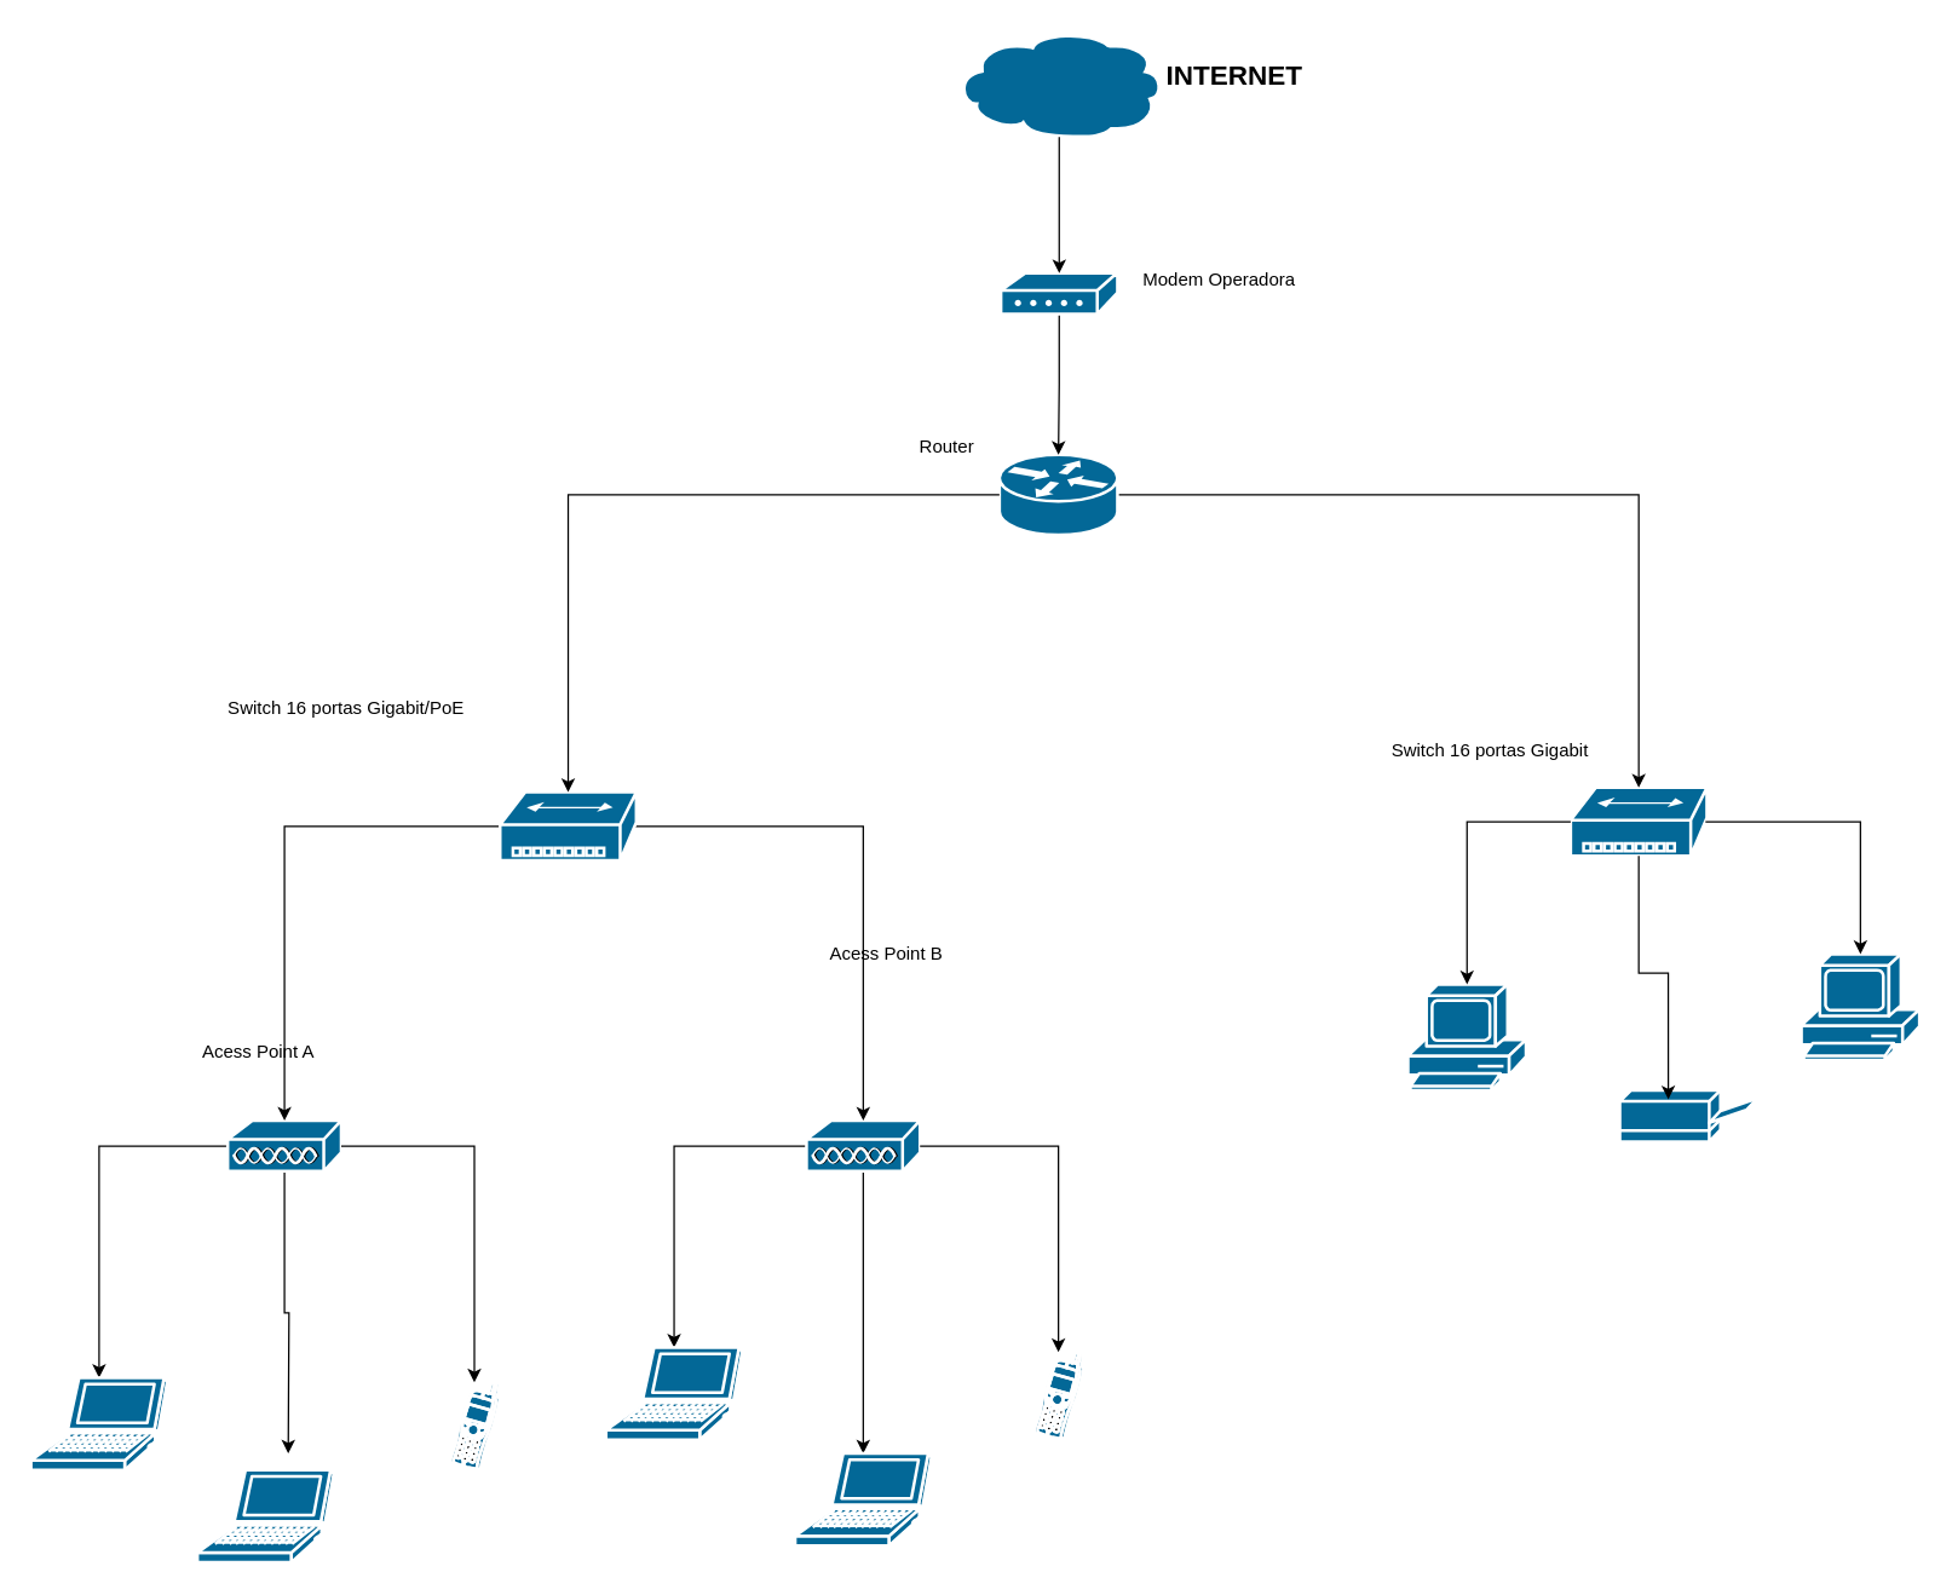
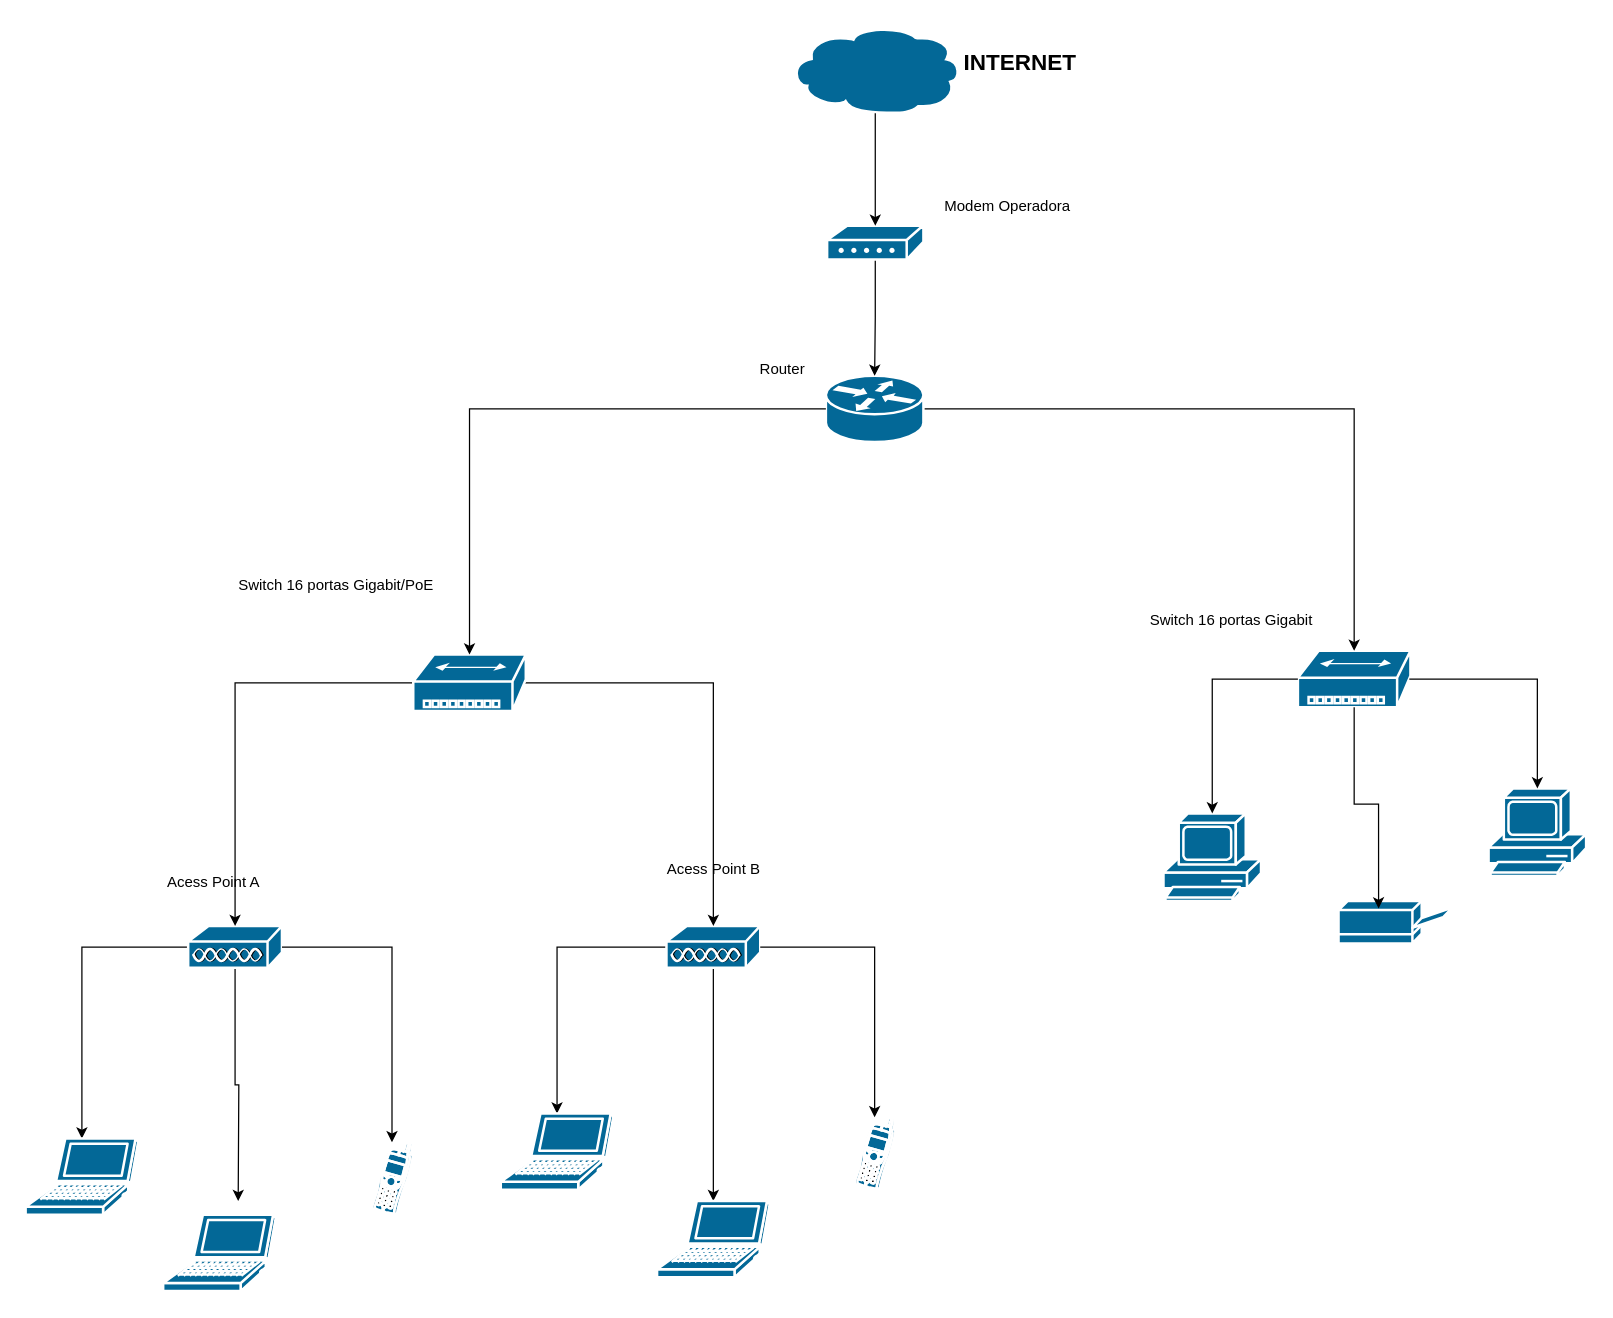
  <mxCell id="0" />
  <mxCell id="1" parent="0" />
  <mxCell id="2" style="edgeStyle=orthogonalEdgeStyle;rounded=0;orthogonalLoop=1;jettySize=auto;html=1;exitX=0;exitY=0.5;exitDx=0;exitDy=0;exitPerimeter=0;" edge="1" parent="1" source="4" target="24"><mxGeometry relative="1" as="geometry" /></mxCell>
  <mxCell id="3" style="edgeStyle=orthogonalEdgeStyle;rounded=0;orthogonalLoop=1;jettySize=auto;html=1;exitX=0.5;exitY=0.985;exitDx=0;exitDy=0;exitPerimeter=0;" edge="1" parent="1" source="4"><mxGeometry relative="1" as="geometry"><mxPoint x="190" y="960" as="targetPoint" /></mxGeometry></mxCell>
  <mxCell id="4" value="" style="shape=mxgraph.cisco.misc.access_point;sketch=0;html=1;pointerEvents=1;dashed=0;fillColor=#036897;strokeColor=#ffffff;strokeWidth=2;verticalLabelPosition=bottom;verticalAlign=top;align=center;outlineConnect=0;" vertex="1" parent="1"><mxGeometry x="150" y="740" width="75" height="34" as="geometry" /></mxCell>
  <mxCell id="5" style="edgeStyle=orthogonalEdgeStyle;rounded=0;orthogonalLoop=1;jettySize=auto;html=1;exitX=0;exitY=0.5;exitDx=0;exitDy=0;exitPerimeter=0;" edge="1" parent="1" source="7" target="30"><mxGeometry relative="1" as="geometry" /></mxCell>
  <mxCell id="6" style="edgeStyle=orthogonalEdgeStyle;rounded=0;orthogonalLoop=1;jettySize=auto;html=1;exitX=0.5;exitY=0.985;exitDx=0;exitDy=0;exitPerimeter=0;" edge="1" parent="1" source="7" target="29"><mxGeometry relative="1" as="geometry" /></mxCell>
  <mxCell id="7" value="" style="shape=mxgraph.cisco.misc.access_point;sketch=0;html=1;pointerEvents=1;dashed=0;fillColor=#036897;strokeColor=#ffffff;strokeWidth=2;verticalLabelPosition=bottom;verticalAlign=top;align=center;outlineConnect=0;" vertex="1" parent="1"><mxGeometry x="532.5" y="740" width="75" height="34" as="geometry" /></mxCell>
  <mxCell id="8" style="edgeStyle=orthogonalEdgeStyle;rounded=0;orthogonalLoop=1;jettySize=auto;html=1;exitX=0;exitY=0.5;exitDx=0;exitDy=0;exitPerimeter=0;" edge="1" parent="1" source="10" target="4"><mxGeometry relative="1" as="geometry" /></mxCell>
  <mxCell id="9" style="edgeStyle=orthogonalEdgeStyle;rounded=0;orthogonalLoop=1;jettySize=auto;html=1;exitX=0.99;exitY=0.5;exitDx=0;exitDy=0;exitPerimeter=0;" edge="1" parent="1" source="10" target="7"><mxGeometry relative="1" as="geometry" /></mxCell>
  <mxCell id="10" value="" style="shape=mxgraph.cisco.hubs_and_gateways.small_hub;sketch=0;html=1;pointerEvents=1;dashed=0;fillColor=#036897;strokeColor=#ffffff;strokeWidth=2;verticalLabelPosition=bottom;verticalAlign=top;align=center;outlineConnect=0;" vertex="1" parent="1"><mxGeometry x="330" y="523" width="90" height="45" as="geometry" /></mxCell>
  <mxCell id="11" value="" style="shape=mxgraph.cisco.hubs_and_gateways.small_hub;sketch=0;html=1;pointerEvents=1;dashed=0;fillColor=#036897;strokeColor=#ffffff;strokeWidth=2;verticalLabelPosition=bottom;verticalAlign=top;align=center;outlineConnect=0;" vertex="1" parent="1"><mxGeometry x="1037.5" y="520" width="90" height="45" as="geometry" /></mxCell>
  <mxCell id="12" style="edgeStyle=orthogonalEdgeStyle;rounded=0;orthogonalLoop=1;jettySize=auto;html=1;exitX=1;exitY=0.5;exitDx=0;exitDy=0;exitPerimeter=0;" edge="1" parent="1" source="13" target="11"><mxGeometry relative="1" as="geometry"><mxPoint x="1090" y="420" as="targetPoint" /></mxGeometry></mxCell>
  <mxCell id="13" value="" style="shape=mxgraph.cisco.routers.router;sketch=0;html=1;pointerEvents=1;dashed=0;fillColor=#036897;strokeColor=#ffffff;strokeWidth=2;verticalLabelPosition=bottom;verticalAlign=top;align=center;outlineConnect=0;" vertex="1" parent="1"><mxGeometry x="660" y="300" width="78" height="53" as="geometry" /></mxCell>
  <mxCell id="14" style="edgeStyle=orthogonalEdgeStyle;rounded=0;orthogonalLoop=1;jettySize=auto;html=1;exitX=0;exitY=0.5;exitDx=0;exitDy=0;exitPerimeter=0;entryX=0.5;entryY=0;entryDx=0;entryDy=0;entryPerimeter=0;" edge="1" parent="1" source="13" target="10"><mxGeometry relative="1" as="geometry" /></mxCell>
  <mxCell id="15" style="edgeStyle=orthogonalEdgeStyle;rounded=0;orthogonalLoop=1;jettySize=auto;html=1;" edge="1" parent="1" source="16" target="13"><mxGeometry relative="1" as="geometry" /></mxCell>
  <mxCell id="16" value="" style="shape=mxgraph.cisco.modems_and_phones.modem;sketch=0;html=1;pointerEvents=1;dashed=0;fillColor=#036897;strokeColor=#ffffff;strokeWidth=2;verticalLabelPosition=bottom;verticalAlign=top;align=center;outlineConnect=0;" vertex="1" parent="1"><mxGeometry x="661" y="180" width="77" height="27" as="geometry" /></mxCell>
  <mxCell id="17" value="&lt;h2&gt;INTERNET&lt;/h2&gt;" style="text;html=1;align=center;verticalAlign=middle;resizable=0;points=[];autosize=1;strokeColor=none;fillColor=none;" vertex="1" parent="1"><mxGeometry x="760" y="20" width="110" height="60" as="geometry" /></mxCell>
- <mxCell id="18" value="Modem Operadora" style="text;html=1;align=center;verticalAlign=middle;resizable=0;points=[];autosize=1;strokeColor=none;fillColor=none;" vertex="1" parent="1"><mxGeometry x="744.5" y="170" width="120" height="30" as="geometry" /></mxCell>
+ <mxCell id="18" value="Modem Operadora" style="text;html=1;align=center;verticalAlign=middle;resizable=0;points=[];autosize=1;strokeColor=none;fillColor=none;" vertex="1" parent="1"><mxGeometry x="744.5" y="150" width="120" height="30" as="geometry" /></mxCell>
  <mxCell id="19" value="Router" style="text;html=1;align=center;verticalAlign=middle;resizable=0;points=[];autosize=1;strokeColor=none;fillColor=none;" vertex="1" parent="1"><mxGeometry x="595" y="280" width="60" height="30" as="geometry" /></mxCell>
  <mxCell id="20" value="Switch 16 portas Gigabit&lt;div&gt;&lt;br&gt;&lt;/div&gt;" style="text;html=1;align=center;verticalAlign=middle;resizable=0;points=[];autosize=1;strokeColor=none;fillColor=none;" vertex="1" parent="1"><mxGeometry x="909" y="483" width="150" height="40" as="geometry" /></mxCell>
- <mxCell id="21" value="Switch 16 portas Gigabit/PoE" style="text;html=1;align=center;verticalAlign=middle;resizable=0;points=[];autosize=1;strokeColor=none;fillColor=none;" vertex="1" parent="1"><mxGeometry x="137.5" y="453" width="180" height="30" as="geometry" /></mxCell>
- <mxCell id="22" value="Acess Point A" style="text;html=1;align=center;verticalAlign=middle;resizable=0;points=[];autosize=1;strokeColor=none;fillColor=none;" vertex="1" parent="1"><mxGeometry x="120" y="680" width="100" height="30" as="geometry" /></mxCell>
- <mxCell id="23" value="Acess Point B" style="text;html=1;align=center;verticalAlign=middle;resizable=0;points=[];autosize=1;strokeColor=none;fillColor=none;" vertex="1" parent="1"><mxGeometry x="535" y="615" width="100" height="30" as="geometry" /></mxCell>
+ <mxCell id="21" value="Switch 16 portas Gigabit/PoE" style="text;html=1;align=center;verticalAlign=middle;resizable=0;points=[];autosize=1;strokeColor=none;fillColor=none;" vertex="1" parent="1"><mxGeometry x="177.5" y="453" width="180" height="30" as="geometry" /></mxCell>
+ <mxCell id="22" value="Acess Point A" style="text;html=1;align=center;verticalAlign=middle;resizable=0;points=[];autosize=1;strokeColor=none;fillColor=none;" vertex="1" parent="1"><mxGeometry x="120" y="690" width="100" height="30" as="geometry" /></mxCell>
+ <mxCell id="23" value="Acess Point B" style="text;html=1;align=center;verticalAlign=middle;resizable=0;points=[];autosize=1;strokeColor=none;fillColor=none;" vertex="1" parent="1"><mxGeometry x="520" y="680" width="100" height="30" as="geometry" /></mxCell>
  <mxCell id="24" value="" style="shape=mxgraph.cisco.computers_and_peripherals.laptop;sketch=0;html=1;pointerEvents=1;dashed=0;fillColor=#036897;strokeColor=#ffffff;strokeWidth=2;verticalLabelPosition=bottom;verticalAlign=top;align=center;outlineConnect=0;" vertex="1" parent="1"><mxGeometry x="20" y="910" width="90" height="61" as="geometry" /></mxCell>
  <mxCell id="25" value="" style="shape=mxgraph.cisco.computers_and_peripherals.laptop;sketch=0;html=1;pointerEvents=1;dashed=0;fillColor=#036897;strokeColor=#ffffff;strokeWidth=2;verticalLabelPosition=bottom;verticalAlign=top;align=center;outlineConnect=0;" vertex="1" parent="1"><mxGeometry x="130" y="971" width="90" height="61" as="geometry" /></mxCell>
  <mxCell id="26" value="" style="shape=mxgraph.cisco.modems_and_phones.cell_phone;sketch=0;html=1;pointerEvents=1;dashed=0;fillColor=#036897;strokeColor=#ffffff;strokeWidth=2;verticalLabelPosition=bottom;verticalAlign=top;align=center;outlineConnect=0;" vertex="1" parent="1"><mxGeometry x="296" y="913" width="34" height="58" as="geometry" /></mxCell>
  <mxCell id="27" style="edgeStyle=orthogonalEdgeStyle;rounded=0;orthogonalLoop=1;jettySize=auto;html=1;exitX=1;exitY=0.5;exitDx=0;exitDy=0;exitPerimeter=0;entryX=0.5;entryY=0;entryDx=0;entryDy=0;entryPerimeter=0;" edge="1" parent="1" source="4" target="26"><mxGeometry relative="1" as="geometry" /></mxCell>
  <mxCell id="28" value="" style="shape=mxgraph.cisco.modems_and_phones.cell_phone;sketch=0;html=1;pointerEvents=1;dashed=0;fillColor=#036897;strokeColor=#ffffff;strokeWidth=2;verticalLabelPosition=bottom;verticalAlign=top;align=center;outlineConnect=0;" vertex="1" parent="1"><mxGeometry x="682" y="893" width="34" height="58" as="geometry" /></mxCell>
  <mxCell id="29" value="" style="shape=mxgraph.cisco.computers_and_peripherals.laptop;sketch=0;html=1;pointerEvents=1;dashed=0;fillColor=#036897;strokeColor=#ffffff;strokeWidth=2;verticalLabelPosition=bottom;verticalAlign=top;align=center;outlineConnect=0;" vertex="1" parent="1"><mxGeometry x="525" y="960" width="90" height="61" as="geometry" /></mxCell>
  <mxCell id="30" value="" style="shape=mxgraph.cisco.computers_and_peripherals.laptop;sketch=0;html=1;pointerEvents=1;dashed=0;fillColor=#036897;strokeColor=#ffffff;strokeWidth=2;verticalLabelPosition=bottom;verticalAlign=top;align=center;outlineConnect=0;" vertex="1" parent="1"><mxGeometry x="400" y="890" width="90" height="61" as="geometry" /></mxCell>
  <mxCell id="31" style="edgeStyle=orthogonalEdgeStyle;rounded=0;orthogonalLoop=1;jettySize=auto;html=1;exitX=1;exitY=0.5;exitDx=0;exitDy=0;exitPerimeter=0;entryX=0.5;entryY=0;entryDx=0;entryDy=0;entryPerimeter=0;" edge="1" parent="1" source="7" target="28"><mxGeometry relative="1" as="geometry" /></mxCell>
  <mxCell id="32" value="" style="shape=mxgraph.cisco.computers_and_peripherals.pc;sketch=0;html=1;pointerEvents=1;dashed=0;fillColor=#036897;strokeColor=#ffffff;strokeWidth=2;verticalLabelPosition=bottom;verticalAlign=top;align=center;outlineConnect=0;" vertex="1" parent="1"><mxGeometry x="930" y="650" width="78" height="70" as="geometry" /></mxCell>
  <mxCell id="33" value="" style="shape=mxgraph.cisco.storage.cloud;sketch=0;html=1;pointerEvents=1;dashed=0;fillColor=#036897;strokeColor=#ffffff;strokeWidth=2;verticalLabelPosition=bottom;verticalAlign=top;align=center;outlineConnect=0;" vertex="1" parent="1"><mxGeometry x="631" y="20" width="137" height="70" as="geometry" /></mxCell>
  <mxCell id="34" style="edgeStyle=orthogonalEdgeStyle;rounded=0;orthogonalLoop=1;jettySize=auto;html=1;entryX=0.5;entryY=0;entryDx=0;entryDy=0;entryPerimeter=0;" edge="1" parent="1" source="33" target="16"><mxGeometry relative="1" as="geometry" /></mxCell>
  <mxCell id="35" style="edgeStyle=orthogonalEdgeStyle;rounded=0;orthogonalLoop=1;jettySize=auto;html=1;entryX=0.5;entryY=0;entryDx=0;entryDy=0;entryPerimeter=0;" edge="1" parent="1" source="11" target="32"><mxGeometry relative="1" as="geometry" /></mxCell>
  <mxCell id="36" value="" style="shape=mxgraph.cisco.computers_and_peripherals.printer;sketch=0;html=1;pointerEvents=1;dashed=0;fillColor=#036897;strokeColor=#ffffff;strokeWidth=2;verticalLabelPosition=bottom;verticalAlign=top;align=center;outlineConnect=0;" vertex="1" parent="1"><mxGeometry x="1070" y="720" width="91" height="34" as="geometry" /></mxCell>
  <mxCell id="37" value="" style="shape=mxgraph.cisco.computers_and_peripherals.pc;sketch=0;html=1;pointerEvents=1;dashed=0;fillColor=#036897;strokeColor=#ffffff;strokeWidth=2;verticalLabelPosition=bottom;verticalAlign=top;align=center;outlineConnect=0;" vertex="1" parent="1"><mxGeometry x="1190" y="630" width="78" height="70" as="geometry" /></mxCell>
  <mxCell id="38" style="edgeStyle=orthogonalEdgeStyle;rounded=0;orthogonalLoop=1;jettySize=auto;html=1;exitX=0.99;exitY=0.5;exitDx=0;exitDy=0;exitPerimeter=0;entryX=0.5;entryY=0;entryDx=0;entryDy=0;entryPerimeter=0;" edge="1" parent="1" source="11" target="37"><mxGeometry relative="1" as="geometry" /></mxCell>
  <mxCell id="39" style="edgeStyle=orthogonalEdgeStyle;rounded=0;orthogonalLoop=1;jettySize=auto;html=1;entryX=0.352;entryY=0.176;entryDx=0;entryDy=0;entryPerimeter=0;" edge="1" parent="1" source="11" target="36"><mxGeometry relative="1" as="geometry" /></mxCell>
